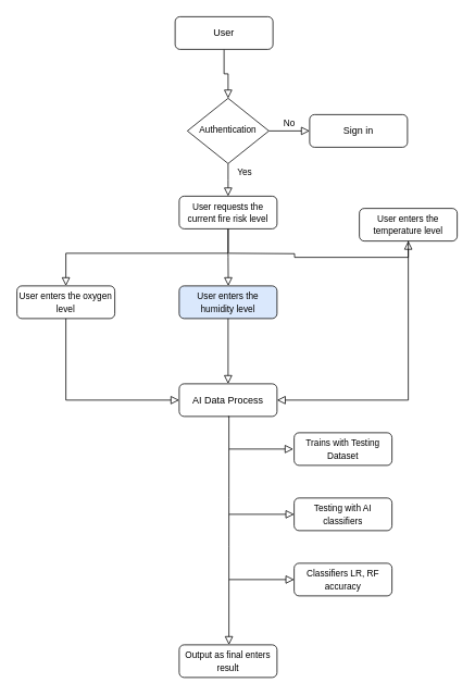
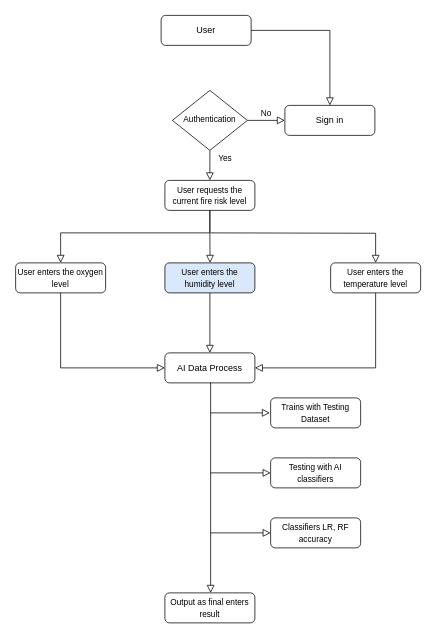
  <mxCell id="0" />
  <mxCell id="1" parent="0" />
- <mxCell id="2" value="" style="rounded=0;html=1;jettySize=auto;orthogonalLoop=1;fontSize=11;endArrow=block;endFill=0;endSize=8;strokeWidth=1;shadow=0;labelBackgroundColor=none;edgeStyle=orthogonalEdgeStyle;" parent="1" source="3" target="6" edge="1"><mxGeometry relative="1" as="geometry" /></mxCell>
+ <mxCell id="2" value="" style="rounded=0;html=1;jettySize=auto;orthogonalLoop=1;fontSize=11;endArrow=block;endFill=0;endSize=8;strokeWidth=1;shadow=0;labelBackgroundColor=none;edgeStyle=orthogonalEdgeStyle;" parent="1" source="3" target="7" edge="1"><mxGeometry relative="1" as="geometry" /></mxCell>
  <mxCell id="3" value="User" style="rounded=1;whiteSpace=wrap;html=1;fontSize=12;glass=0;strokeWidth=1;shadow=0;" parent="1" vertex="1"><mxGeometry x="214" y="20" width="120" height="40" as="geometry" /></mxCell>
  <mxCell id="4" value="Yes" style="rounded=0;html=1;jettySize=auto;orthogonalLoop=1;fontSize=11;endArrow=block;endFill=0;endSize=8;strokeWidth=1;shadow=0;labelBackgroundColor=none;edgeStyle=orthogonalEdgeStyle;" parent="1" source="6" edge="1"><mxGeometry x="-0.506" y="20" relative="1" as="geometry"><mxPoint as="offset" /><mxPoint x="279" y="240" as="targetPoint" /></mxGeometry></mxCell>
  <mxCell id="5" value="No" style="edgeStyle=orthogonalEdgeStyle;rounded=0;html=1;jettySize=auto;orthogonalLoop=1;fontSize=11;endArrow=block;endFill=0;endSize=8;strokeWidth=1;shadow=0;labelBackgroundColor=none;" parent="1" source="6" target="7" edge="1"><mxGeometry y="10" relative="1" as="geometry"><mxPoint as="offset" /></mxGeometry></mxCell>
  <mxCell id="6" value="&lt;font style=&quot;font-size: 11px;&quot;&gt;Authentication&lt;/font&gt;" style="rhombus;whiteSpace=wrap;html=1;shadow=0;fontFamily=Helvetica;fontSize=12;align=center;strokeWidth=1;spacing=6;spacingTop=-4;" parent="1" vertex="1"><mxGeometry x="229" y="120" width="100" height="80" as="geometry" /></mxCell>
  <mxCell id="7" value="Sign in" style="rounded=1;whiteSpace=wrap;html=1;fontSize=12;glass=0;strokeWidth=1;shadow=0;" parent="1" vertex="1"><mxGeometry x="379" y="140" width="120" height="40" as="geometry" /></mxCell>
  <mxCell id="8" value="&lt;font style=&quot;font-size: 11px;&quot;&gt;User requests the current fire risk level&lt;/font&gt;" style="rounded=1;whiteSpace=wrap;html=1;fontSize=12;glass=0;strokeWidth=1;shadow=0;" vertex="1" parent="1"><mxGeometry x="219" y="240" width="120" height="40" as="geometry" /></mxCell>
  <mxCell id="9" value="" style="rounded=0;html=1;jettySize=auto;orthogonalLoop=1;fontSize=11;endArrow=block;endFill=0;endSize=8;strokeWidth=1;shadow=0;labelBackgroundColor=none;edgeStyle=orthogonalEdgeStyle;exitX=0.5;exitY=1;exitDx=0;exitDy=0;" edge="1" parent="1" source="8"><mxGeometry relative="1" as="geometry"><mxPoint x="289" y="80" as="sourcePoint" /><mxPoint x="80" y="350" as="targetPoint" /><Array as="points"><mxPoint x="279" y="310" /><mxPoint x="80" y="310" /></Array></mxGeometry></mxCell>
  <mxCell id="10" value="" style="rounded=0;html=1;jettySize=auto;orthogonalLoop=1;fontSize=11;endArrow=block;endFill=0;endSize=8;strokeWidth=1;shadow=0;labelBackgroundColor=none;edgeStyle=orthogonalEdgeStyle;" edge="1" parent="1" target="14"><mxGeometry relative="1" as="geometry"><mxPoint x="280" y="310" as="sourcePoint" /><mxPoint x="560" y="340" as="targetPoint" /></mxGeometry></mxCell>
  <mxCell id="11" value="" style="rounded=0;html=1;jettySize=auto;orthogonalLoop=1;fontSize=11;endArrow=block;endFill=0;endSize=8;strokeWidth=1;shadow=0;labelBackgroundColor=none;edgeStyle=orthogonalEdgeStyle;exitX=0.5;exitY=1;exitDx=0;exitDy=0;" edge="1" parent="1" source="8"><mxGeometry relative="1" as="geometry"><mxPoint x="279" y="310" as="sourcePoint" /><mxPoint x="279.25" y="350" as="targetPoint" /></mxGeometry></mxCell>
  <mxCell id="12" value="&lt;font style=&quot;font-size: 11px;&quot;&gt;User enters the oxygen level&lt;/font&gt;" style="rounded=1;whiteSpace=wrap;html=1;fontSize=12;glass=0;strokeWidth=1;shadow=0;" vertex="1" parent="1"><mxGeometry x="20" y="350" width="120" height="40" as="geometry" /></mxCell>
  <mxCell id="13" value="&lt;font style=&quot;font-size: 11px;&quot;&gt;User enters the humidity level&lt;/font&gt;" style="rounded=1;whiteSpace=wrap;html=1;fontSize=12;glass=0;strokeWidth=1;shadow=0;fillColor=#dae8fc;" vertex="1" parent="1"><mxGeometry x="219" y="350" width="120" height="40" as="geometry" /></mxCell>
- <mxCell id="14" value="&lt;font style=&quot;font-size: 11px;&quot;&gt;User enters the temperature level&lt;/font&gt;" style="rounded=1;whiteSpace=wrap;html=1;fontSize=12;glass=0;strokeWidth=1;shadow=0;" vertex="1" parent="1"><mxGeometry x="440" y="255" width="120" height="40" as="geometry" /></mxCell>
+ <mxCell id="14" value="&lt;font style=&quot;font-size: 11px;&quot;&gt;User enters the temperature level&lt;/font&gt;" style="rounded=1;whiteSpace=wrap;html=1;fontSize=12;glass=0;strokeWidth=1;shadow=0;" vertex="1" parent="1"><mxGeometry x="440" y="350" width="120" height="40" as="geometry" /></mxCell>
  <mxCell id="15" value="" style="rounded=0;html=1;jettySize=auto;orthogonalLoop=1;fontSize=11;endArrow=block;endFill=0;endSize=8;strokeWidth=1;shadow=0;labelBackgroundColor=none;edgeStyle=orthogonalEdgeStyle;exitX=0.5;exitY=1;exitDx=0;exitDy=0;entryX=0;entryY=0.5;entryDx=0;entryDy=0;" edge="1" parent="1" source="12" target="18"><mxGeometry relative="1" as="geometry"><mxPoint x="289" y="80" as="sourcePoint" /><mxPoint x="80" y="430" as="targetPoint" /><Array as="points"><mxPoint x="80" y="490" /></Array></mxGeometry></mxCell>
  <mxCell id="16" value="" style="rounded=0;html=1;jettySize=auto;orthogonalLoop=1;fontSize=11;endArrow=block;endFill=0;endSize=8;strokeWidth=1;shadow=0;labelBackgroundColor=none;edgeStyle=orthogonalEdgeStyle;exitX=0.5;exitY=1;exitDx=0;exitDy=0;" edge="1" parent="1" source="13" target="18"><mxGeometry relative="1" as="geometry"><mxPoint x="299" y="90" as="sourcePoint" /><mxPoint x="279" y="430" as="targetPoint" /></mxGeometry></mxCell>
  <mxCell id="17" value="" style="rounded=0;html=1;jettySize=auto;orthogonalLoop=1;fontSize=11;endArrow=block;endFill=0;endSize=8;strokeWidth=1;shadow=0;labelBackgroundColor=none;edgeStyle=orthogonalEdgeStyle;exitX=0.5;exitY=1;exitDx=0;exitDy=0;entryX=1;entryY=0.5;entryDx=0;entryDy=0;" edge="1" parent="1" source="14" target="18"><mxGeometry relative="1" as="geometry"><mxPoint x="309" y="100" as="sourcePoint" /><mxPoint x="500" y="430" as="targetPoint" /><Array as="points"><mxPoint x="500" y="490" /></Array></mxGeometry></mxCell>
  <mxCell id="18" value="AI Data Process" style="rounded=1;whiteSpace=wrap;html=1;fontSize=12;glass=0;strokeWidth=1;shadow=0;" vertex="1" parent="1"><mxGeometry x="219" y="470" width="120" height="40" as="geometry" /></mxCell>
  <mxCell id="19" value="" style="rounded=0;html=1;jettySize=auto;orthogonalLoop=1;fontSize=11;endArrow=block;endFill=0;endSize=8;strokeWidth=1;shadow=0;labelBackgroundColor=none;edgeStyle=orthogonalEdgeStyle;exitX=0.5;exitY=1;exitDx=0;exitDy=0;" edge="1" parent="1" source="18"><mxGeometry relative="1" as="geometry"><mxPoint x="289" y="80" as="sourcePoint" /><mxPoint x="359" y="550" as="targetPoint" /><Array as="points"><mxPoint x="280" y="510" /><mxPoint x="280" y="550" /></Array></mxGeometry></mxCell>
  <mxCell id="20" value="" style="rounded=0;html=1;jettySize=auto;orthogonalLoop=1;fontSize=11;endArrow=block;endFill=0;endSize=8;strokeWidth=1;shadow=0;labelBackgroundColor=none;edgeStyle=orthogonalEdgeStyle;" edge="1" parent="1"><mxGeometry relative="1" as="geometry"><mxPoint x="280" y="550" as="sourcePoint" /><mxPoint x="360" y="630" as="targetPoint" /><Array as="points"><mxPoint x="280" y="610" /><mxPoint x="280" y="610" /></Array></mxGeometry></mxCell>
  <mxCell id="21" value="" style="rounded=0;html=1;jettySize=auto;orthogonalLoop=1;fontSize=11;endArrow=block;endFill=0;endSize=8;strokeWidth=1;shadow=0;labelBackgroundColor=none;edgeStyle=orthogonalEdgeStyle;" edge="1" parent="1"><mxGeometry relative="1" as="geometry"><mxPoint x="280" y="630" as="sourcePoint" /><mxPoint x="360" y="710" as="targetPoint" /><Array as="points"><mxPoint x="280" y="670" /><mxPoint x="280" y="670" /></Array></mxGeometry></mxCell>
  <mxCell id="22" value="&lt;font style=&quot;font-size: 11px;&quot;&gt;Trains with Testing Dataset&lt;/font&gt;" style="rounded=1;whiteSpace=wrap;html=1;fontSize=12;glass=0;strokeWidth=1;shadow=0;" vertex="1" parent="1"><mxGeometry x="360" y="530" width="120" height="40" as="geometry" /></mxCell>
  <mxCell id="23" value="&lt;font style=&quot;font-size: 11px;&quot;&gt;Testing with AI classifiers&lt;/font&gt;" style="rounded=1;whiteSpace=wrap;html=1;fontSize=12;glass=0;strokeWidth=1;shadow=0;" vertex="1" parent="1"><mxGeometry x="360" y="610" width="120" height="40" as="geometry" /></mxCell>
  <mxCell id="24" value="&lt;font style=&quot;font-size: 11px;&quot;&gt;Classifiers LR, RF accuracy&lt;/font&gt;" style="rounded=1;whiteSpace=wrap;html=1;fontSize=12;glass=0;strokeWidth=1;shadow=0;" vertex="1" parent="1"><mxGeometry x="360" y="690" width="120" height="40" as="geometry" /></mxCell>
  <mxCell id="25" value="" style="rounded=0;html=1;jettySize=auto;orthogonalLoop=1;fontSize=11;endArrow=block;endFill=0;endSize=8;strokeWidth=1;shadow=0;labelBackgroundColor=none;edgeStyle=orthogonalEdgeStyle;" edge="1" parent="1"><mxGeometry relative="1" as="geometry"><mxPoint x="280" y="710" as="sourcePoint" /><mxPoint x="280" y="790" as="targetPoint" /><Array as="points"><mxPoint x="280" y="790" /></Array></mxGeometry></mxCell>
  <mxCell id="26" value="&lt;font style=&quot;font-size: 11px;&quot;&gt;Output as final enters result&lt;/font&gt;" style="rounded=1;whiteSpace=wrap;html=1;fontSize=12;glass=0;strokeWidth=1;shadow=0;" vertex="1" parent="1"><mxGeometry x="219" y="790" width="120" height="40" as="geometry" /></mxCell>
